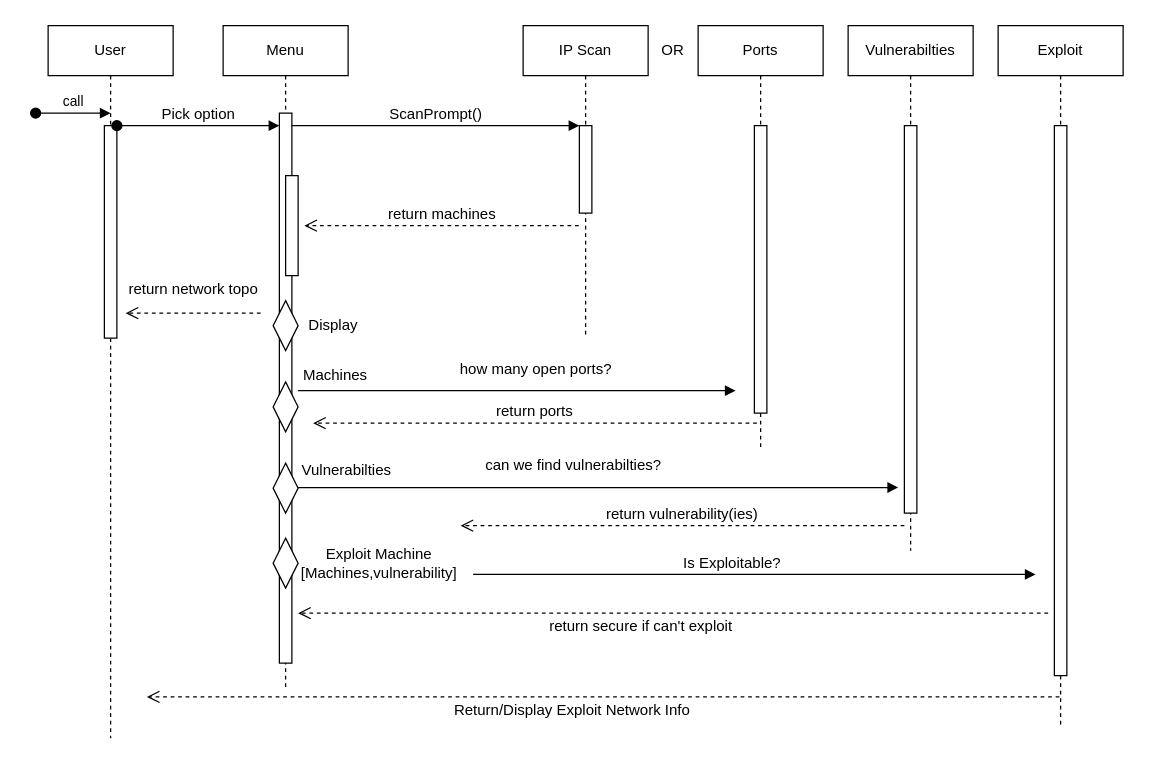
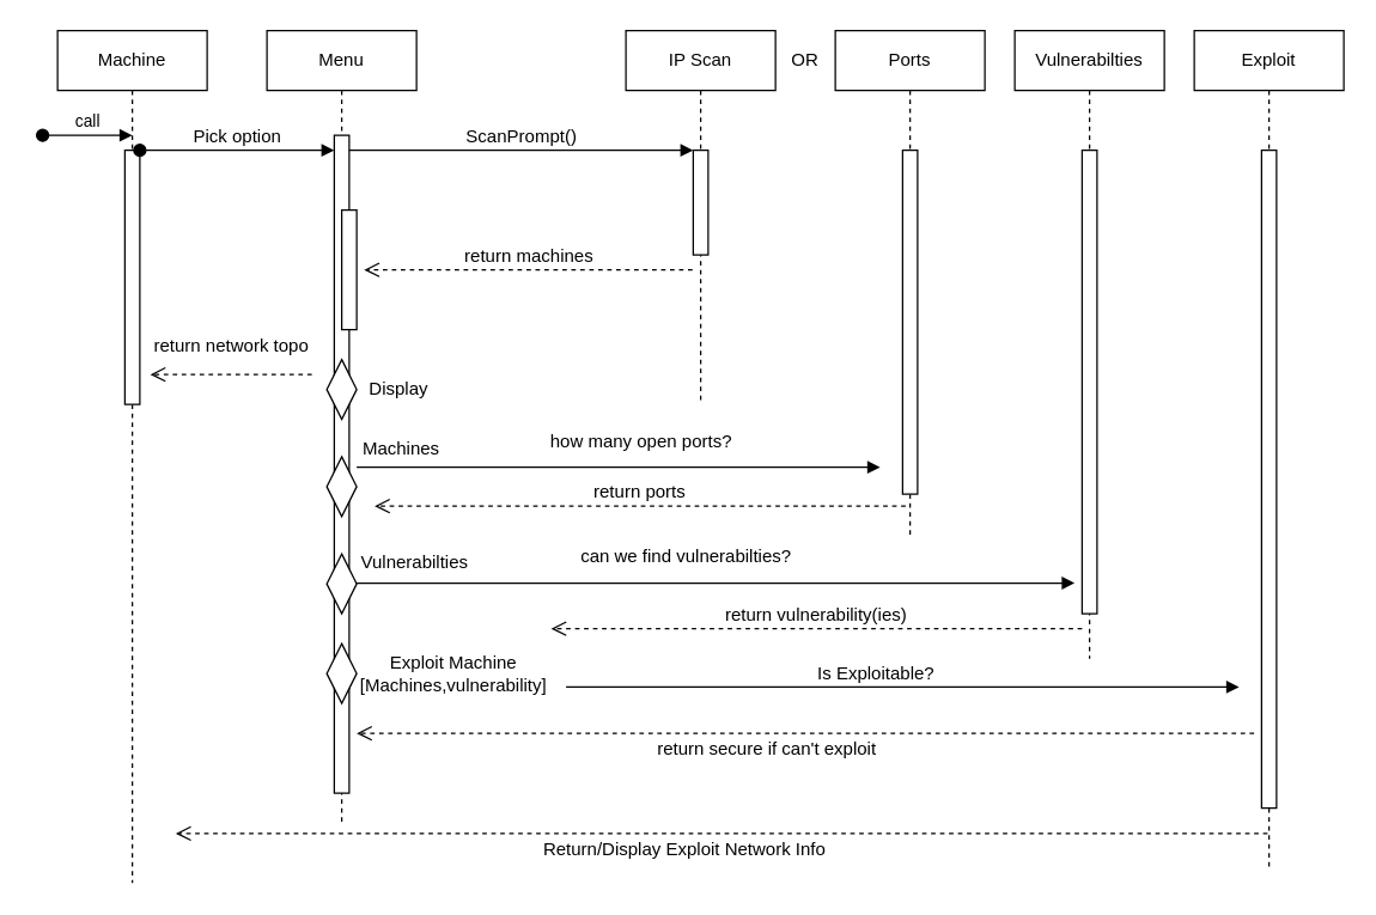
  <mxCell id="0" />
  <mxCell id="1" parent="0" />
  <mxCell id="2" value="Menu" style="shape=umlLifeline;perimeter=lifelinePerimeter;whiteSpace=wrap;html=1;container=0;dropTarget=0;collapsible=0;recursiveResize=0;outlineConnect=0;portConstraint=eastwest;newEdgeStyle={&quot;edgeStyle&quot;:&quot;elbowEdgeStyle&quot;,&quot;elbow&quot;:&quot;vertical&quot;,&quot;curved&quot;:0,&quot;rounded&quot;:0};" parent="1" vertex="1"><mxGeometry x="178" y="20" width="100" height="530" as="geometry" /></mxCell>
  <mxCell id="3" value="" style="html=1;points=[];perimeter=orthogonalPerimeter;outlineConnect=0;targetShapes=umlLifeline;portConstraint=eastwest;newEdgeStyle={&quot;edgeStyle&quot;:&quot;elbowEdgeStyle&quot;,&quot;elbow&quot;:&quot;vertical&quot;,&quot;curved&quot;:0,&quot;rounded&quot;:0};" parent="2" vertex="1"><mxGeometry x="45" y="70" width="10" height="440" as="geometry" /></mxCell>
  <mxCell id="4" value="" style="html=1;points=[];perimeter=orthogonalPerimeter;outlineConnect=0;targetShapes=umlLifeline;portConstraint=eastwest;newEdgeStyle={&quot;edgeStyle&quot;:&quot;elbowEdgeStyle&quot;,&quot;elbow&quot;:&quot;vertical&quot;,&quot;curved&quot;:0,&quot;rounded&quot;:0};" parent="2" vertex="1"><mxGeometry x="50" y="120" width="10" height="80" as="geometry" /></mxCell>
  <mxCell id="5" value="IP Scan" style="shape=umlLifeline;perimeter=lifelinePerimeter;whiteSpace=wrap;html=1;container=0;dropTarget=0;collapsible=0;recursiveResize=0;outlineConnect=0;portConstraint=eastwest;newEdgeStyle={&quot;edgeStyle&quot;:&quot;elbowEdgeStyle&quot;,&quot;elbow&quot;:&quot;vertical&quot;,&quot;curved&quot;:0,&quot;rounded&quot;:0};" parent="1" vertex="1"><mxGeometry x="418" y="20" width="100" height="250" as="geometry" /></mxCell>
  <mxCell id="6" value="" style="html=1;points=[];perimeter=orthogonalPerimeter;outlineConnect=0;targetShapes=umlLifeline;portConstraint=eastwest;newEdgeStyle={&quot;edgeStyle&quot;:&quot;elbowEdgeStyle&quot;,&quot;elbow&quot;:&quot;vertical&quot;,&quot;curved&quot;:0,&quot;rounded&quot;:0};" parent="5" vertex="1"><mxGeometry x="45" y="80" width="10" height="70" as="geometry" /></mxCell>
  <mxCell id="7" value="&lt;font style=&quot;font-size: 12px;&quot;&gt;ScanPrompt()&lt;/font&gt;" style="html=1;verticalAlign=bottom;endArrow=block;edgeStyle=elbowEdgeStyle;elbow=vertical;curved=0;rounded=0;" parent="1" source="3" target="6" edge="1"><mxGeometry relative="1" as="geometry"><mxPoint x="213" y="110" as="sourcePoint" /><Array as="points"><mxPoint x="258" y="100" /></Array><mxPoint as="offset" /></mxGeometry></mxCell>
  <mxCell id="8" value="&lt;font style=&quot;font-size: 12px;&quot;&gt;return machines&lt;/font&gt;" style="html=1;verticalAlign=bottom;endArrow=open;dashed=1;endSize=8;edgeStyle=elbowEdgeStyle;elbow=vertical;curved=0;rounded=0;" parent="1" edge="1"><mxGeometry relative="1" as="geometry"><mxPoint x="243" y="180" as="targetPoint" /><Array as="points"><mxPoint x="373" y="180" /><mxPoint x="313" y="130" /><mxPoint x="193" y="210" /></Array><mxPoint x="462.5" y="180" as="sourcePoint" /></mxGeometry></mxCell>
- <mxCell id="9" value="User" style="shape=umlLifeline;perimeter=lifelinePerimeter;whiteSpace=wrap;html=1;container=0;dropTarget=0;collapsible=0;recursiveResize=0;outlineConnect=0;portConstraint=eastwest;newEdgeStyle={&quot;edgeStyle&quot;:&quot;elbowEdgeStyle&quot;,&quot;elbow&quot;:&quot;vertical&quot;,&quot;curved&quot;:0,&quot;rounded&quot;:0};" parent="1" vertex="1"><mxGeometry x="38" y="20" width="100" height="570" as="geometry" /></mxCell>
+ <mxCell id="9" value="Machine" style="shape=umlLifeline;perimeter=lifelinePerimeter;whiteSpace=wrap;html=1;container=0;dropTarget=0;collapsible=0;recursiveResize=0;outlineConnect=0;portConstraint=eastwest;newEdgeStyle={&quot;edgeStyle&quot;:&quot;elbowEdgeStyle&quot;,&quot;elbow&quot;:&quot;vertical&quot;,&quot;curved&quot;:0,&quot;rounded&quot;:0};" parent="1" vertex="1"><mxGeometry x="38" y="20" width="100" height="570" as="geometry" /></mxCell>
  <mxCell id="10" value="" style="html=1;points=[];perimeter=orthogonalPerimeter;outlineConnect=0;targetShapes=umlLifeline;portConstraint=eastwest;newEdgeStyle={&quot;edgeStyle&quot;:&quot;elbowEdgeStyle&quot;,&quot;elbow&quot;:&quot;vertical&quot;,&quot;curved&quot;:0,&quot;rounded&quot;:0};" parent="9" vertex="1"><mxGeometry x="45" y="80" width="10" height="170" as="geometry" /></mxCell>
  <mxCell id="11" value="call" style="html=1;verticalAlign=bottom;startArrow=oval;endArrow=block;startSize=8;edgeStyle=elbowEdgeStyle;elbow=vertical;curved=0;rounded=0;" parent="1" edge="1"><mxGeometry relative="1" as="geometry"><mxPoint x="28" y="90" as="sourcePoint" /><mxPoint x="88" y="90" as="targetPoint" /><Array as="points"><mxPoint x="43" y="90" /></Array></mxGeometry></mxCell>
  <mxCell id="12" value="&lt;font style=&quot;font-size: 12px;&quot;&gt;Pick option&lt;/font&gt;" style="html=1;verticalAlign=bottom;startArrow=oval;endArrow=block;startSize=8;edgeStyle=elbowEdgeStyle;elbow=vertical;curved=0;rounded=0;" parent="1" source="10" edge="1" target="3"><mxGeometry relative="1" as="geometry"><mxPoint x="243" y="100" as="sourcePoint" /><mxPoint x="238" y="100" as="targetPoint" /><Array as="points"><mxPoint x="218" y="100" /></Array></mxGeometry></mxCell>
  <mxCell id="13" value="OR" style="text;html=1;align=center;verticalAlign=middle;whiteSpace=wrap;rounded=0;" parent="1" vertex="1"><mxGeometry x="518" y="30" width="40" height="20" as="geometry" /></mxCell>
  <mxCell id="14" value="Ports" style="shape=umlLifeline;perimeter=lifelinePerimeter;whiteSpace=wrap;html=1;container=0;dropTarget=0;collapsible=0;recursiveResize=0;outlineConnect=0;portConstraint=eastwest;newEdgeStyle={&quot;edgeStyle&quot;:&quot;elbowEdgeStyle&quot;,&quot;elbow&quot;:&quot;vertical&quot;,&quot;curved&quot;:0,&quot;rounded&quot;:0};" parent="1" vertex="1"><mxGeometry x="558" y="20" width="100" height="340" as="geometry" /></mxCell>
  <mxCell id="15" value="" style="html=1;points=[];perimeter=orthogonalPerimeter;outlineConnect=0;targetShapes=umlLifeline;portConstraint=eastwest;newEdgeStyle={&quot;edgeStyle&quot;:&quot;elbowEdgeStyle&quot;,&quot;elbow&quot;:&quot;vertical&quot;,&quot;curved&quot;:0,&quot;rounded&quot;:0};" parent="14" vertex="1"><mxGeometry x="45" y="80" width="10" height="230" as="geometry" /></mxCell>
  <mxCell id="16" value="OR" style="text;html=1;align=center;verticalAlign=middle;whiteSpace=wrap;rounded=0;" parent="1" vertex="1"><mxGeometry x="683" y="30" width="40" height="20" as="geometry" /></mxCell>
  <mxCell id="17" value="Exploit" style="shape=umlLifeline;perimeter=lifelinePerimeter;whiteSpace=wrap;html=1;container=0;dropTarget=0;collapsible=0;recursiveResize=0;outlineConnect=0;portConstraint=eastwest;newEdgeStyle={&quot;edgeStyle&quot;:&quot;elbowEdgeStyle&quot;,&quot;elbow&quot;:&quot;vertical&quot;,&quot;curved&quot;:0,&quot;rounded&quot;:0};" parent="1" vertex="1"><mxGeometry x="798" y="20" width="100" height="560" as="geometry" /></mxCell>
  <mxCell id="18" value="" style="html=1;points=[];perimeter=orthogonalPerimeter;outlineConnect=0;targetShapes=umlLifeline;portConstraint=eastwest;newEdgeStyle={&quot;edgeStyle&quot;:&quot;elbowEdgeStyle&quot;,&quot;elbow&quot;:&quot;vertical&quot;,&quot;curved&quot;:0,&quot;rounded&quot;:0};" parent="17" vertex="1"><mxGeometry x="45" y="80" width="10" height="440" as="geometry" /></mxCell>
  <mxCell id="19" value="Machines" style="text;html=1;align=center;verticalAlign=middle;whiteSpace=wrap;rounded=0;" parent="1" vertex="1"><mxGeometry x="198" y="290" width="140" height="20" as="geometry" /></mxCell>
  <mxCell id="20" value="Vulnerabilties" style="shape=umlLifeline;perimeter=lifelinePerimeter;whiteSpace=wrap;html=1;container=0;dropTarget=0;collapsible=0;recursiveResize=0;outlineConnect=0;portConstraint=eastwest;newEdgeStyle={&quot;edgeStyle&quot;:&quot;elbowEdgeStyle&quot;,&quot;elbow&quot;:&quot;vertical&quot;,&quot;curved&quot;:0,&quot;rounded&quot;:0};" parent="1" vertex="1"><mxGeometry x="678" y="20" width="100" height="420" as="geometry" /></mxCell>
  <mxCell id="21" value="" style="html=1;points=[];perimeter=orthogonalPerimeter;outlineConnect=0;targetShapes=umlLifeline;portConstraint=eastwest;newEdgeStyle={&quot;edgeStyle&quot;:&quot;elbowEdgeStyle&quot;,&quot;elbow&quot;:&quot;vertical&quot;,&quot;curved&quot;:0,&quot;rounded&quot;:0};" parent="20" vertex="1"><mxGeometry x="45" y="80" width="10" height="310" as="geometry" /></mxCell>
  <mxCell id="22" value="Exploit Machine&lt;div&gt;[Machines,vulnerability]&lt;/div&gt;" style="text;html=1;align=center;verticalAlign=middle;whiteSpace=wrap;rounded=0;" parent="1" vertex="1"><mxGeometry x="258" y="440" width="90" height="20" as="geometry" /></mxCell>
  <mxCell id="23" value="Vulnerabilties" style="text;html=1;align=center;verticalAlign=middle;whiteSpace=wrap;rounded=0;" parent="1" vertex="1"><mxGeometry x="257" y="366" width="40" height="20" as="geometry" /></mxCell>
  <mxCell id="24" value="" style="rhombus;whiteSpace=wrap;html=1;" vertex="1" parent="1"><mxGeometry x="218" y="240" width="20" height="40" as="geometry" /></mxCell>
  <mxCell id="25" value="&lt;div&gt;Display&amp;nbsp;&lt;/div&gt;" style="text;html=1;align=center;verticalAlign=middle;whiteSpace=wrap;rounded=0;" vertex="1" parent="1"><mxGeometry x="198" y="250" width="140" height="20" as="geometry" /></mxCell>
  <mxCell id="26" value="" style="rhombus;whiteSpace=wrap;html=1;" vertex="1" parent="1"><mxGeometry x="218" y="305" width="20" height="40" as="geometry" /></mxCell>
  <mxCell id="27" value="&lt;font style=&quot;font-size: 12px;&quot;&gt;how many open ports?&lt;/font&gt;" style="html=1;verticalAlign=bottom;endArrow=block;edgeStyle=elbowEdgeStyle;elbow=vertical;curved=0;rounded=0;" edge="1" parent="1"><mxGeometry x="0.086" y="9" relative="1" as="geometry"><mxPoint x="238" y="312" as="sourcePoint" /><Array as="points"><mxPoint x="263" y="312" /></Array><mxPoint y="1" as="offset" /><mxPoint x="588" y="312" as="targetPoint" /></mxGeometry></mxCell>
  <mxCell id="28" value="" style="rhombus;whiteSpace=wrap;html=1;" vertex="1" parent="1"><mxGeometry x="218" y="370" width="20" height="40" as="geometry" /></mxCell>
  <mxCell id="29" value="&lt;font style=&quot;font-size: 12px;&quot;&gt;can we find vulnerabilties?&lt;/font&gt;" style="html=1;verticalAlign=bottom;endArrow=block;edgeStyle=elbowEdgeStyle;elbow=vertical;curved=0;rounded=0;" edge="1" parent="1"><mxGeometry x="-0.083" y="10" relative="1" as="geometry"><mxPoint x="238" y="389.5" as="sourcePoint" /><Array as="points"><mxPoint x="678" y="389.5" /><mxPoint x="688" y="399.5" /><mxPoint x="263" y="409.5" /></Array><mxPoint y="1" as="offset" /><mxPoint x="718" y="389.5" as="targetPoint" /></mxGeometry></mxCell>
  <mxCell id="30" value="" style="rhombus;whiteSpace=wrap;html=1;" vertex="1" parent="1"><mxGeometry x="218" y="430" width="20" height="40" as="geometry" /></mxCell>
  <mxCell id="31" value="&lt;span style=&quot;font-size: 12px;&quot;&gt;Is Exploitable?&lt;/span&gt;" style="html=1;verticalAlign=bottom;endArrow=block;edgeStyle=elbowEdgeStyle;elbow=vertical;curved=0;rounded=0;" edge="1" parent="1"><mxGeometry x="-0.078" relative="1" as="geometry"><mxPoint x="378" y="459" as="sourcePoint" /><Array as="points"><mxPoint x="378" y="459" /><mxPoint x="669" y="469" /><mxPoint x="679" y="479" /><mxPoint x="254" y="489" /></Array><mxPoint as="offset" /><mxPoint x="828" y="459" as="targetPoint" /></mxGeometry></mxCell>
  <mxCell id="32" value="&lt;font style=&quot;font-size: 12px;&quot;&gt;return secure if can't exploit&lt;/font&gt;" style="html=1;verticalAlign=bottom;endArrow=open;dashed=1;endSize=8;edgeStyle=elbowEdgeStyle;elbow=vertical;curved=0;rounded=0;" edge="1" parent="1"><mxGeometry x="0.085" y="20" relative="1" as="geometry"><mxPoint x="238" y="490" as="targetPoint" /><Array as="points"><mxPoint x="748" y="490" /><mxPoint x="688" y="440" /><mxPoint x="568" y="520" /></Array><mxPoint x="838" y="490" as="sourcePoint" /><mxPoint as="offset" /></mxGeometry></mxCell>
  <mxCell id="33" value="&lt;font style=&quot;font-size: 12px;&quot;&gt;return network topo&lt;/font&gt;" style="html=1;verticalAlign=bottom;endArrow=open;dashed=1;endSize=8;edgeStyle=elbowEdgeStyle;elbow=vertical;curved=0;rounded=0;" edge="1" parent="1"><mxGeometry y="-10" relative="1" as="geometry"><mxPoint x="100" y="250" as="targetPoint" /><Array as="points"><mxPoint x="150" y="250" /><mxPoint x="140.5" y="209.5" /><mxPoint x="20.5" y="289.5" /></Array><mxPoint x="208" y="250" as="sourcePoint" /><mxPoint as="offset" /></mxGeometry></mxCell>
  <mxCell id="34" value="&lt;font style=&quot;font-size: 12px;&quot;&gt;Return/Display Exploit Network Info&lt;/font&gt;" style="html=1;verticalAlign=bottom;endArrow=open;dashed=1;endSize=8;edgeStyle=elbowEdgeStyle;elbow=vertical;curved=0;rounded=0;" edge="1" parent="1"><mxGeometry x="0.069" y="20" relative="1" as="geometry"><mxPoint x="117" y="557" as="targetPoint" /><Array as="points"><mxPoint x="757" y="557" /><mxPoint x="697" y="507" /><mxPoint x="577" y="587" /></Array><mxPoint x="847" y="557" as="sourcePoint" /><mxPoint as="offset" /></mxGeometry></mxCell>
  <mxCell id="35" value="&lt;font style=&quot;font-size: 12px;&quot;&gt;return ports&lt;/font&gt;" style="html=1;verticalAlign=bottom;endArrow=open;dashed=1;endSize=8;edgeStyle=elbowEdgeStyle;elbow=vertical;curved=0;rounded=0;" edge="1" parent="1"><mxGeometry relative="1" as="geometry"><mxPoint x="250" y="338" as="targetPoint" /><Array as="points"><mxPoint x="530" y="338" /><mxPoint x="470" y="288" /><mxPoint x="350" y="368" /></Array><mxPoint x="605" y="338" as="sourcePoint" /></mxGeometry></mxCell>
  <mxCell id="36" value="&lt;font style=&quot;font-size: 12px;&quot;&gt;return vulnerability(ies)&lt;/font&gt;" style="html=1;verticalAlign=bottom;endArrow=open;dashed=1;endSize=8;edgeStyle=elbowEdgeStyle;elbow=vertical;curved=0;rounded=0;" edge="1" parent="1"><mxGeometry relative="1" as="geometry"><mxPoint x="368" y="420" as="targetPoint" /><Array as="points"><mxPoint x="648" y="420" /><mxPoint x="588" y="370" /><mxPoint x="468" y="450" /></Array><mxPoint x="723" y="420" as="sourcePoint" /></mxGeometry></mxCell>
